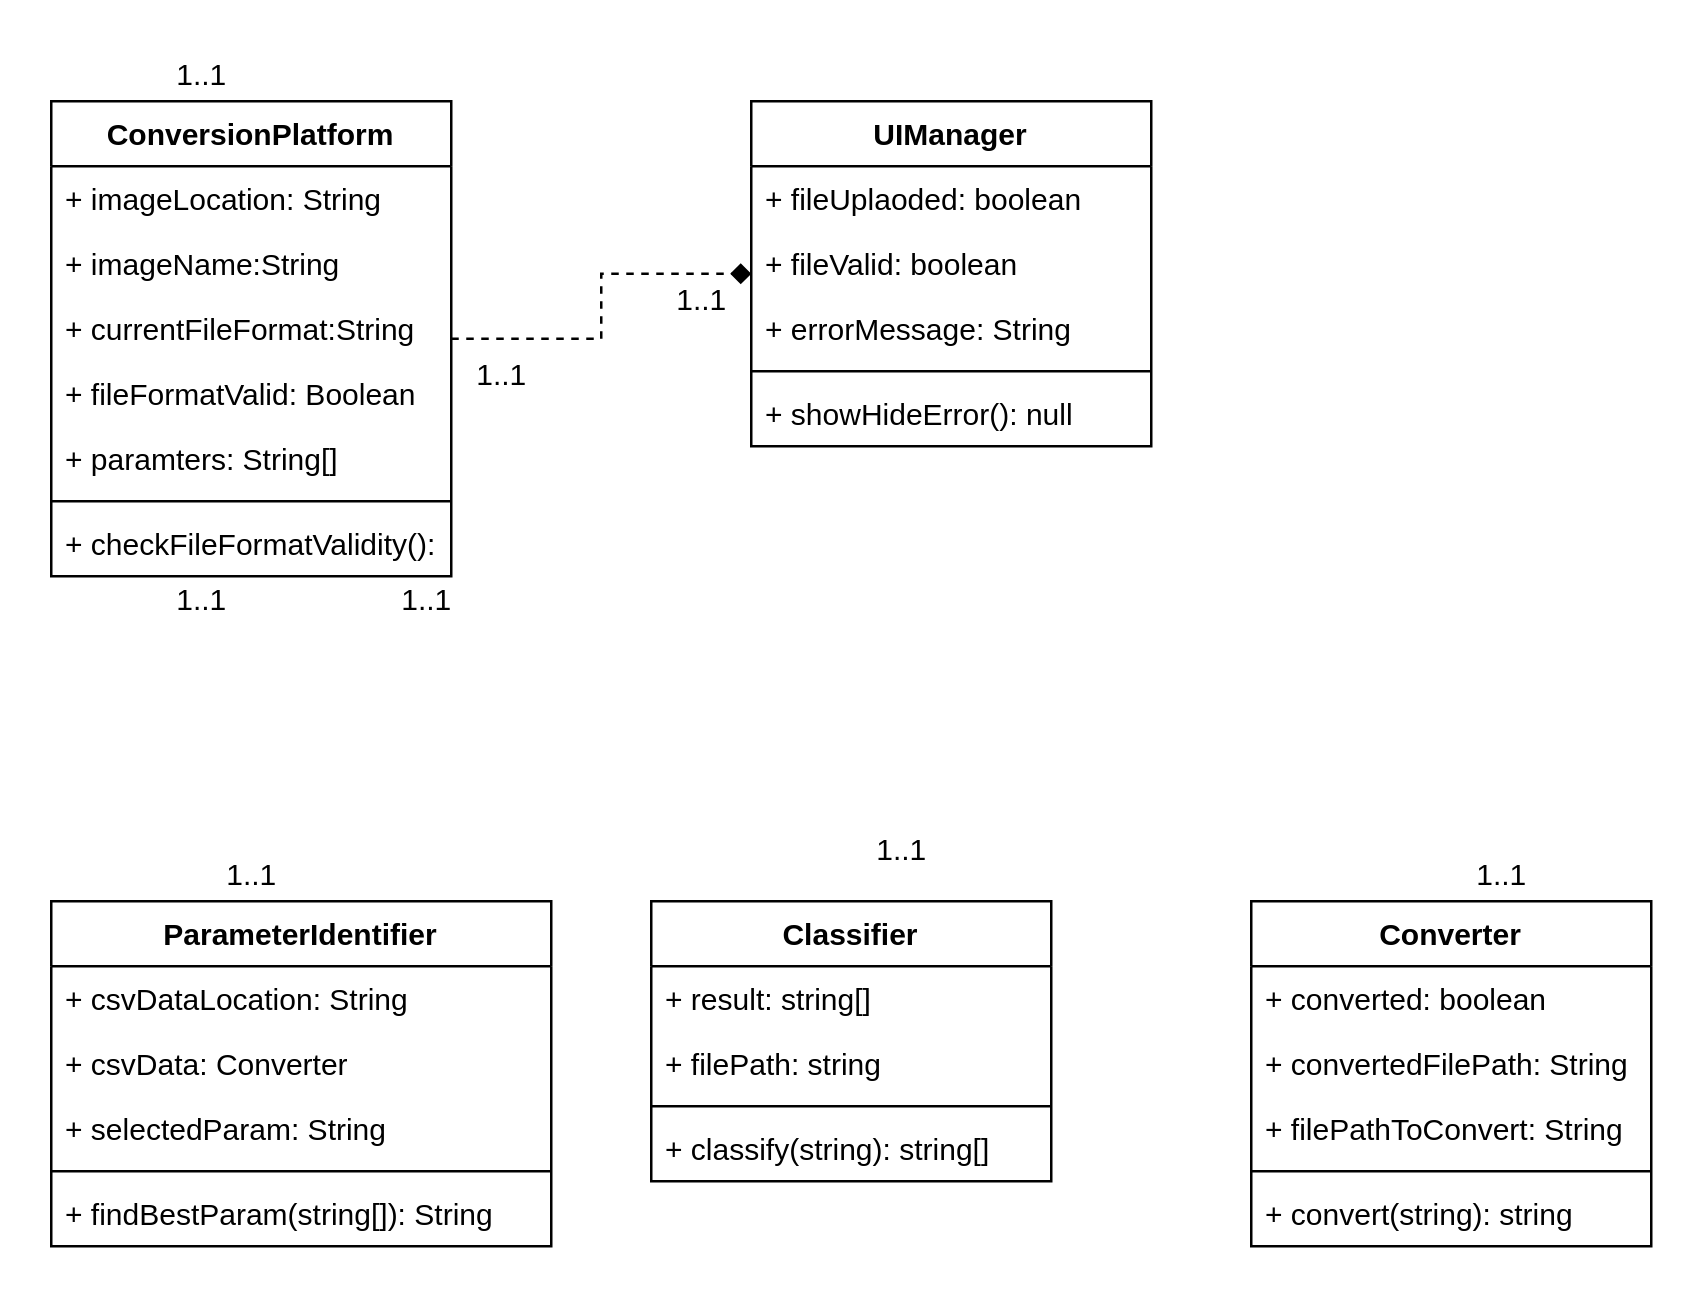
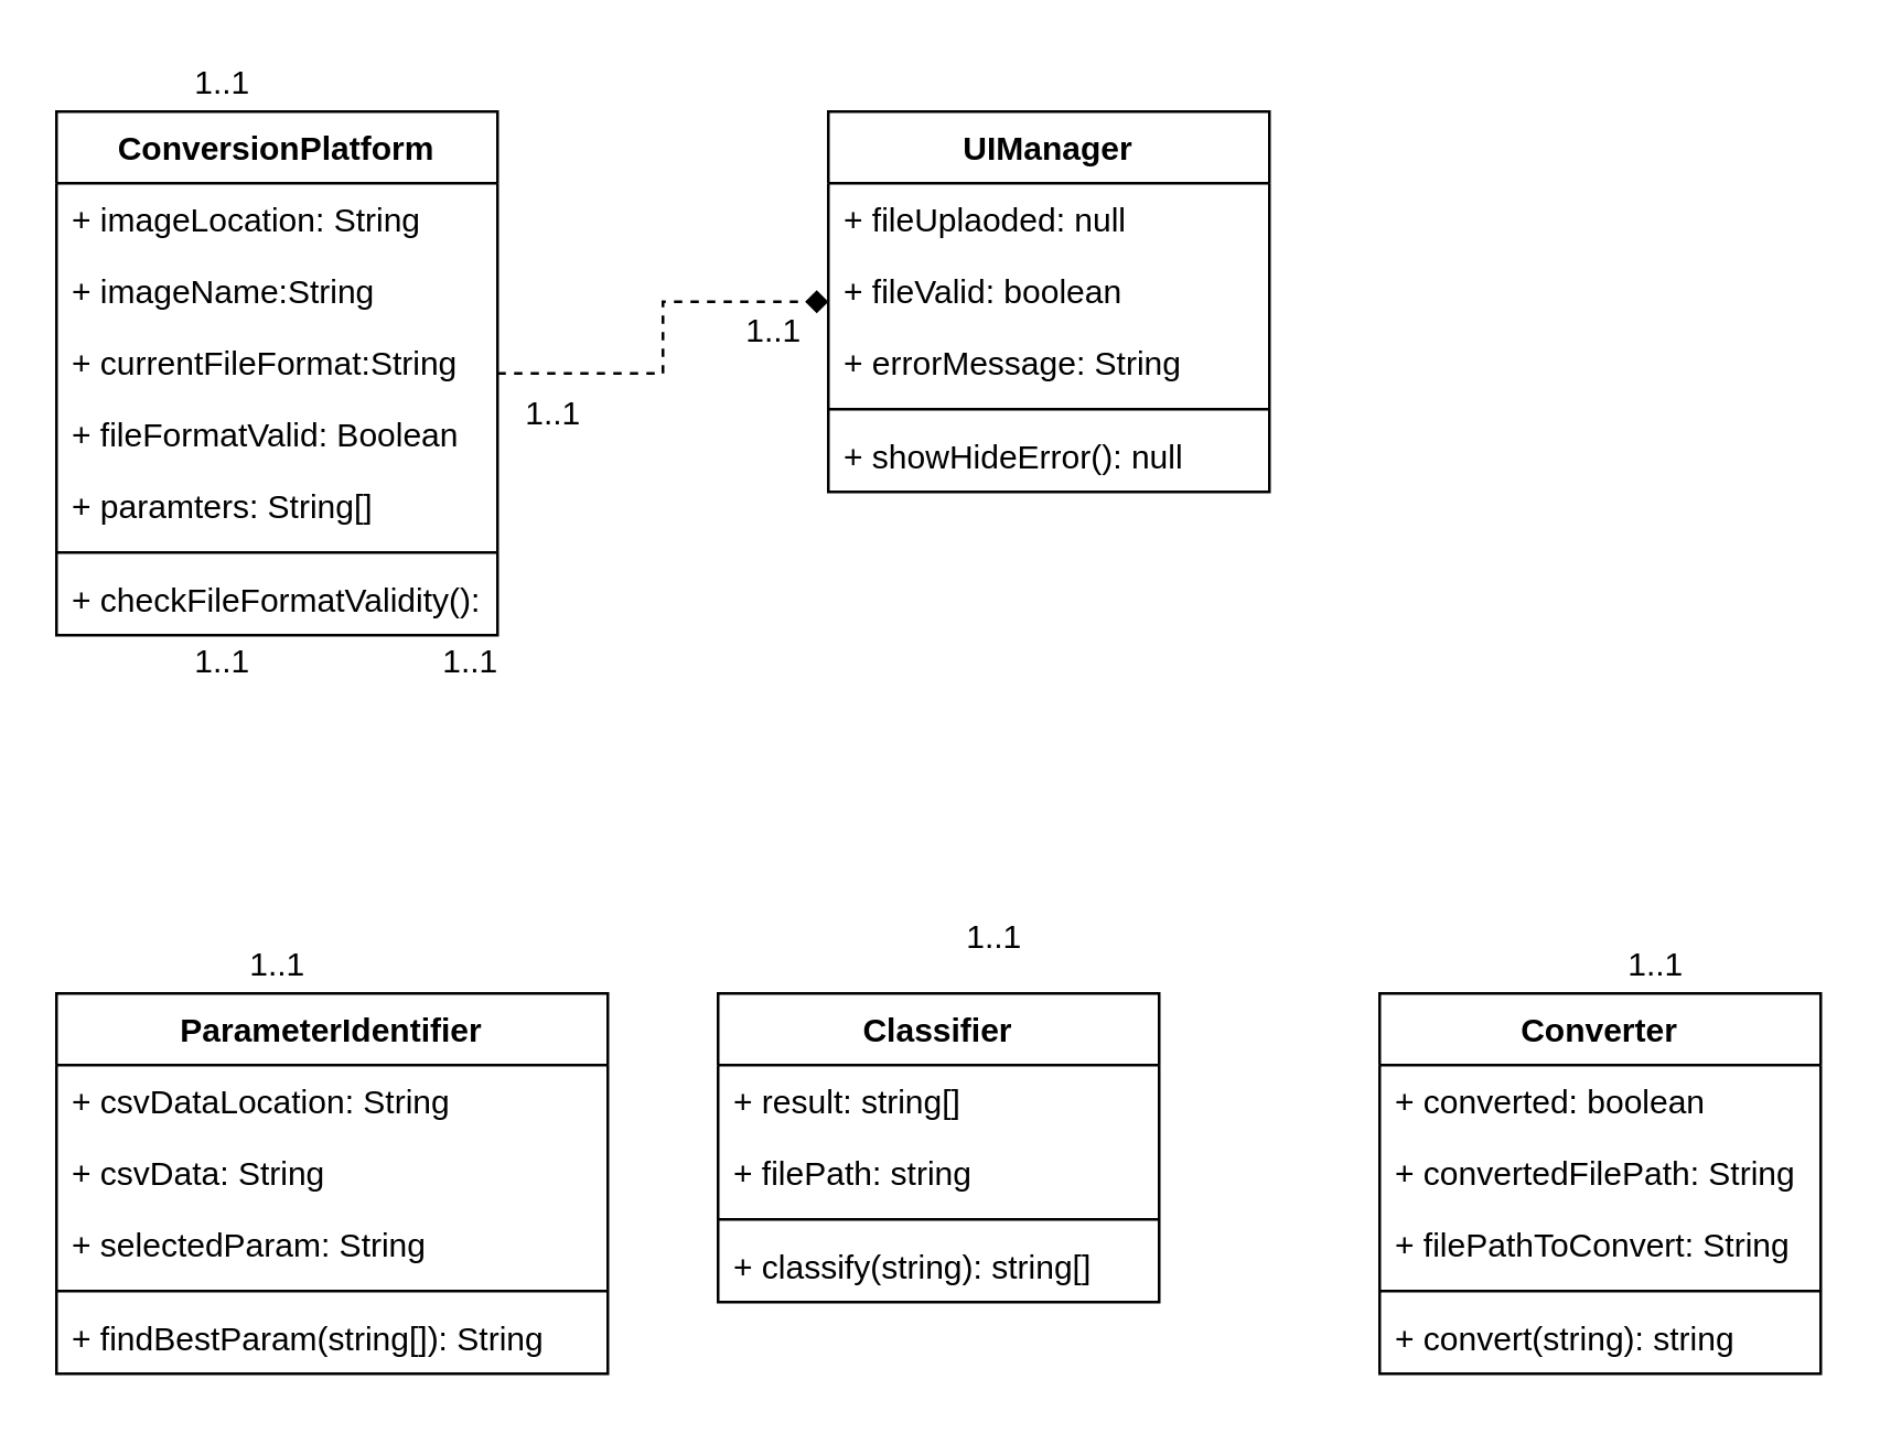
  <mxCell id="0" />
  <mxCell id="1" parent="0" />
  <mxCell id="2" style="edgeStyle=orthogonalEdgeStyle;rounded=0;orthogonalLoop=1;jettySize=auto;html=1;endArrow=diamond;endFill=1;startArrow=none;startFill=0;dashed=1;" edge="1" parent="1" source="3" target="11"><mxGeometry relative="1" as="geometry" /></mxCell>
  <mxCell id="3" value="ConversionPlatform" style="swimlane;fontStyle=1;align=center;verticalAlign=top;childLayout=stackLayout;horizontal=1;startSize=26;horizontalStack=0;resizeParent=1;resizeParentMax=0;resizeLast=0;collapsible=1;marginBottom=0;" vertex="1" parent="1"><mxGeometry x="20" y="40" width="160" height="190" as="geometry" /></mxCell>
  <mxCell id="4" value="+ imageLocation: String" style="text;strokeColor=none;fillColor=none;align=left;verticalAlign=top;spacingLeft=4;spacingRight=4;overflow=hidden;rotatable=0;points=[[0,0.5],[1,0.5]];portConstraint=eastwest;" vertex="1" parent="3"><mxGeometry y="26" width="160" height="26" as="geometry" /></mxCell>
  <mxCell id="5" value="+ imageName:String" style="text;strokeColor=none;fillColor=none;align=left;verticalAlign=top;spacingLeft=4;spacingRight=4;overflow=hidden;rotatable=0;points=[[0,0.5],[1,0.5]];portConstraint=eastwest;" vertex="1" parent="3"><mxGeometry y="52" width="160" height="26" as="geometry" /></mxCell>
  <mxCell id="6" value="+ currentFileFormat:String" style="text;strokeColor=none;fillColor=none;align=left;verticalAlign=top;spacingLeft=4;spacingRight=4;overflow=hidden;rotatable=0;points=[[0,0.5],[1,0.5]];portConstraint=eastwest;" vertex="1" parent="3"><mxGeometry y="78" width="160" height="26" as="geometry" /></mxCell>
  <mxCell id="7" value="+ fileFormatValid: Boolean" style="text;strokeColor=none;fillColor=none;align=left;verticalAlign=top;spacingLeft=4;spacingRight=4;overflow=hidden;rotatable=0;points=[[0,0.5],[1,0.5]];portConstraint=eastwest;" vertex="1" parent="3"><mxGeometry y="104" width="160" height="26" as="geometry" /></mxCell>
  <mxCell id="8" value="+ paramters: String[]" style="text;strokeColor=none;fillColor=none;align=left;verticalAlign=top;spacingLeft=4;spacingRight=4;overflow=hidden;rotatable=0;points=[[0,0.5],[1,0.5]];portConstraint=eastwest;" vertex="1" parent="3"><mxGeometry y="130" width="160" height="26" as="geometry" /></mxCell>
  <mxCell id="9" value="" style="line;strokeWidth=1;fillColor=none;align=left;verticalAlign=middle;spacingTop=-1;spacingLeft=3;spacingRight=3;rotatable=0;labelPosition=right;points=[];portConstraint=eastwest;" vertex="1" parent="3"><mxGeometry y="156" width="160" height="8" as="geometry" /></mxCell>
  <mxCell id="10" value="+ checkFileFormatValidity(): Boolean" style="text;strokeColor=none;fillColor=none;align=left;verticalAlign=top;spacingLeft=4;spacingRight=4;overflow=hidden;rotatable=0;points=[[0,0.5],[1,0.5]];portConstraint=eastwest;" vertex="1" parent="3"><mxGeometry y="164" width="160" height="26" as="geometry" /></mxCell>
  <mxCell id="11" value="UIManager" style="swimlane;fontStyle=1;align=center;verticalAlign=top;childLayout=stackLayout;horizontal=1;startSize=26;horizontalStack=0;resizeParent=1;resizeParentMax=0;resizeLast=0;collapsible=1;marginBottom=0;" vertex="1" parent="1"><mxGeometry x="300" y="40" width="160" height="138" as="geometry" /></mxCell>
- <mxCell id="12" value="+ fileUplaoded: boolean" style="text;strokeColor=none;fillColor=none;align=left;verticalAlign=top;spacingLeft=4;spacingRight=4;overflow=hidden;rotatable=0;points=[[0,0.5],[1,0.5]];portConstraint=eastwest;" vertex="1" parent="11"><mxGeometry y="26" width="160" height="26" as="geometry" /></mxCell>
+ <mxCell id="12" value="+ fileUplaoded: null" style="text;strokeColor=none;fillColor=none;align=left;verticalAlign=top;spacingLeft=4;spacingRight=4;overflow=hidden;rotatable=0;points=[[0,0.5],[1,0.5]];portConstraint=eastwest;" vertex="1" parent="11"><mxGeometry y="26" width="160" height="26" as="geometry" /></mxCell>
  <mxCell id="13" value="+ fileValid: boolean" style="text;strokeColor=none;fillColor=none;align=left;verticalAlign=top;spacingLeft=4;spacingRight=4;overflow=hidden;rotatable=0;points=[[0,0.5],[1,0.5]];portConstraint=eastwest;" vertex="1" parent="11"><mxGeometry y="52" width="160" height="26" as="geometry" /></mxCell>
  <mxCell id="14" value="+ errorMessage: String" style="text;strokeColor=none;fillColor=none;align=left;verticalAlign=top;spacingLeft=4;spacingRight=4;overflow=hidden;rotatable=0;points=[[0,0.5],[1,0.5]];portConstraint=eastwest;" vertex="1" parent="11"><mxGeometry y="78" width="160" height="26" as="geometry" /></mxCell>
  <mxCell id="15" value="" style="line;strokeWidth=1;fillColor=none;align=left;verticalAlign=middle;spacingTop=-1;spacingLeft=3;spacingRight=3;rotatable=0;labelPosition=right;points=[];portConstraint=eastwest;" vertex="1" parent="11"><mxGeometry y="104" width="160" height="8" as="geometry" /></mxCell>
  <mxCell id="16" value="+ showHideError(): null" style="text;strokeColor=none;fillColor=none;align=left;verticalAlign=top;spacingLeft=4;spacingRight=4;overflow=hidden;rotatable=0;points=[[0,0.5],[1,0.5]];portConstraint=eastwest;" vertex="1" parent="11"><mxGeometry y="112" width="160" height="26" as="geometry" /></mxCell>
  <mxCell id="17" value="1..1" style="text;html=1;align=center;verticalAlign=middle;resizable=0;points=[];autosize=1;" vertex="1" parent="1"><mxGeometry x="580" y="340" width="40" height="20" as="geometry" /></mxCell>
  <mxCell id="18" value="ParameterIdentifier" style="swimlane;fontStyle=1;align=center;verticalAlign=top;childLayout=stackLayout;horizontal=1;startSize=26;horizontalStack=0;resizeParent=1;resizeParentMax=0;resizeLast=0;collapsible=1;marginBottom=0;" vertex="1" parent="1"><mxGeometry x="20" y="360" width="200" height="138" as="geometry" /></mxCell>
  <mxCell id="19" value="+ csvDataLocation: String" style="text;strokeColor=none;fillColor=none;align=left;verticalAlign=top;spacingLeft=4;spacingRight=4;overflow=hidden;rotatable=0;points=[[0,0.5],[1,0.5]];portConstraint=eastwest;" vertex="1" parent="18"><mxGeometry y="26" width="200" height="26" as="geometry" /></mxCell>
- <mxCell id="20" value="+ csvData: Converter" style="text;strokeColor=none;fillColor=none;align=left;verticalAlign=top;spacingLeft=4;spacingRight=4;overflow=hidden;rotatable=0;points=[[0,0.5],[1,0.5]];portConstraint=eastwest;" vertex="1" parent="18"><mxGeometry y="52" width="200" height="26" as="geometry" /></mxCell>
+ <mxCell id="20" value="+ csvData: String" style="text;strokeColor=none;fillColor=none;align=left;verticalAlign=top;spacingLeft=4;spacingRight=4;overflow=hidden;rotatable=0;points=[[0,0.5],[1,0.5]];portConstraint=eastwest;" vertex="1" parent="18"><mxGeometry y="52" width="200" height="26" as="geometry" /></mxCell>
  <mxCell id="21" value="+ selectedParam: String" style="text;strokeColor=none;fillColor=none;align=left;verticalAlign=top;spacingLeft=4;spacingRight=4;overflow=hidden;rotatable=0;points=[[0,0.5],[1,0.5]];portConstraint=eastwest;" vertex="1" parent="18"><mxGeometry y="78" width="200" height="26" as="geometry" /></mxCell>
  <mxCell id="22" value="" style="line;strokeWidth=1;fillColor=none;align=left;verticalAlign=middle;spacingTop=-1;spacingLeft=3;spacingRight=3;rotatable=0;labelPosition=right;points=[];portConstraint=eastwest;" vertex="1" parent="18"><mxGeometry y="104" width="200" height="8" as="geometry" /></mxCell>
  <mxCell id="23" value="+ findBestParam(string[]): String" style="text;strokeColor=none;fillColor=none;align=left;verticalAlign=top;spacingLeft=4;spacingRight=4;overflow=hidden;rotatable=0;points=[[0,0.5],[1,0.5]];portConstraint=eastwest;" vertex="1" parent="18"><mxGeometry y="112" width="200" height="26" as="geometry" /></mxCell>
  <mxCell id="24" value="Classifier" style="swimlane;fontStyle=1;align=center;verticalAlign=top;childLayout=stackLayout;horizontal=1;startSize=26;horizontalStack=0;resizeParent=1;resizeParentMax=0;resizeLast=0;collapsible=1;marginBottom=0;" vertex="1" parent="1"><mxGeometry x="260" y="360" width="160" height="112" as="geometry" /></mxCell>
  <mxCell id="25" value="+ result: string[]" style="text;strokeColor=none;fillColor=none;align=left;verticalAlign=top;spacingLeft=4;spacingRight=4;overflow=hidden;rotatable=0;points=[[0,0.5],[1,0.5]];portConstraint=eastwest;" vertex="1" parent="24"><mxGeometry y="26" width="160" height="26" as="geometry" /></mxCell>
  <mxCell id="26" value="+ filePath: string" style="text;strokeColor=none;fillColor=none;align=left;verticalAlign=top;spacingLeft=4;spacingRight=4;overflow=hidden;rotatable=0;points=[[0,0.5],[1,0.5]];portConstraint=eastwest;" vertex="1" parent="24"><mxGeometry y="52" width="160" height="26" as="geometry" /></mxCell>
  <mxCell id="27" value="" style="line;strokeWidth=1;fillColor=none;align=left;verticalAlign=middle;spacingTop=-1;spacingLeft=3;spacingRight=3;rotatable=0;labelPosition=right;points=[];portConstraint=eastwest;" vertex="1" parent="24"><mxGeometry y="78" width="160" height="8" as="geometry" /></mxCell>
  <mxCell id="28" value="+ classify(string): string[]" style="text;strokeColor=none;fillColor=none;align=left;verticalAlign=top;spacingLeft=4;spacingRight=4;overflow=hidden;rotatable=0;points=[[0,0.5],[1,0.5]];portConstraint=eastwest;" vertex="1" parent="24"><mxGeometry y="86" width="160" height="26" as="geometry" /></mxCell>
  <mxCell id="29" value="Converter" style="swimlane;fontStyle=1;align=center;verticalAlign=top;childLayout=stackLayout;horizontal=1;startSize=26;horizontalStack=0;resizeParent=1;resizeParentMax=0;resizeLast=0;collapsible=1;marginBottom=0;" vertex="1" parent="1"><mxGeometry x="500" y="360" width="160" height="138" as="geometry" /></mxCell>
  <mxCell id="30" value="+ converted: boolean" style="text;strokeColor=none;fillColor=none;align=left;verticalAlign=top;spacingLeft=4;spacingRight=4;overflow=hidden;rotatable=0;points=[[0,0.5],[1,0.5]];portConstraint=eastwest;" vertex="1" parent="29"><mxGeometry y="26" width="160" height="26" as="geometry" /></mxCell>
  <mxCell id="31" value="+ convertedFilePath: String" style="text;strokeColor=none;fillColor=none;align=left;verticalAlign=top;spacingLeft=4;spacingRight=4;overflow=hidden;rotatable=0;points=[[0,0.5],[1,0.5]];portConstraint=eastwest;" vertex="1" parent="29"><mxGeometry y="52" width="160" height="26" as="geometry" /></mxCell>
  <mxCell id="32" value="+ filePathToConvert: String" style="text;strokeColor=none;fillColor=none;align=left;verticalAlign=top;spacingLeft=4;spacingRight=4;overflow=hidden;rotatable=0;points=[[0,0.5],[1,0.5]];portConstraint=eastwest;" vertex="1" parent="29"><mxGeometry y="78" width="160" height="26" as="geometry" /></mxCell>
  <mxCell id="33" value="" style="line;strokeWidth=1;fillColor=none;align=left;verticalAlign=middle;spacingTop=-1;spacingLeft=3;spacingRight=3;rotatable=0;labelPosition=right;points=[];portConstraint=eastwest;" vertex="1" parent="29"><mxGeometry y="104" width="160" height="8" as="geometry" /></mxCell>
  <mxCell id="34" value="+ convert(string): string" style="text;strokeColor=none;fillColor=none;align=left;verticalAlign=top;spacingLeft=4;spacingRight=4;overflow=hidden;rotatable=0;points=[[0,0.5],[1,0.5]];portConstraint=eastwest;" vertex="1" parent="29"><mxGeometry y="112" width="160" height="26" as="geometry" /></mxCell>
  <mxCell id="35" value="1..1" style="text;html=1;align=center;verticalAlign=middle;resizable=0;points=[];autosize=1;" vertex="1" parent="1"><mxGeometry x="60" y="20" width="40" height="20" as="geometry" /></mxCell>
  <mxCell id="36" value="1..1" style="text;html=1;align=center;verticalAlign=middle;resizable=0;points=[];autosize=1;" vertex="1" parent="1"><mxGeometry x="180" y="140" width="40" height="20" as="geometry" /></mxCell>
  <mxCell id="37" value="1..1" style="text;html=1;align=center;verticalAlign=middle;resizable=0;points=[];autosize=1;" vertex="1" parent="1"><mxGeometry x="260" y="110" width="40" height="20" as="geometry" /></mxCell>
  <mxCell id="38" value="1..1" style="text;html=1;align=center;verticalAlign=middle;resizable=0;points=[];autosize=1;" vertex="1" parent="1"><mxGeometry x="150" y="230" width="40" height="20" as="geometry" /></mxCell>
  <mxCell id="39" value="1..1" style="text;html=1;align=center;verticalAlign=middle;resizable=0;points=[];autosize=1;" vertex="1" parent="1"><mxGeometry x="340" y="330" width="40" height="20" as="geometry" /></mxCell>
  <mxCell id="40" value="1..1" style="text;html=1;align=center;verticalAlign=middle;resizable=0;points=[];autosize=1;" vertex="1" parent="1"><mxGeometry x="60" y="230" width="40" height="20" as="geometry" /></mxCell>
  <mxCell id="41" value="1..1" style="text;html=1;align=center;verticalAlign=middle;resizable=0;points=[];autosize=1;" vertex="1" parent="1"><mxGeometry x="80" y="340" width="40" height="20" as="geometry" /></mxCell>
